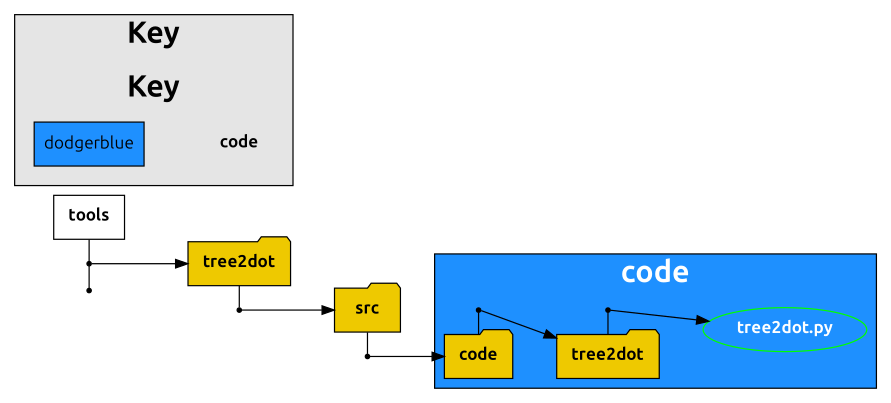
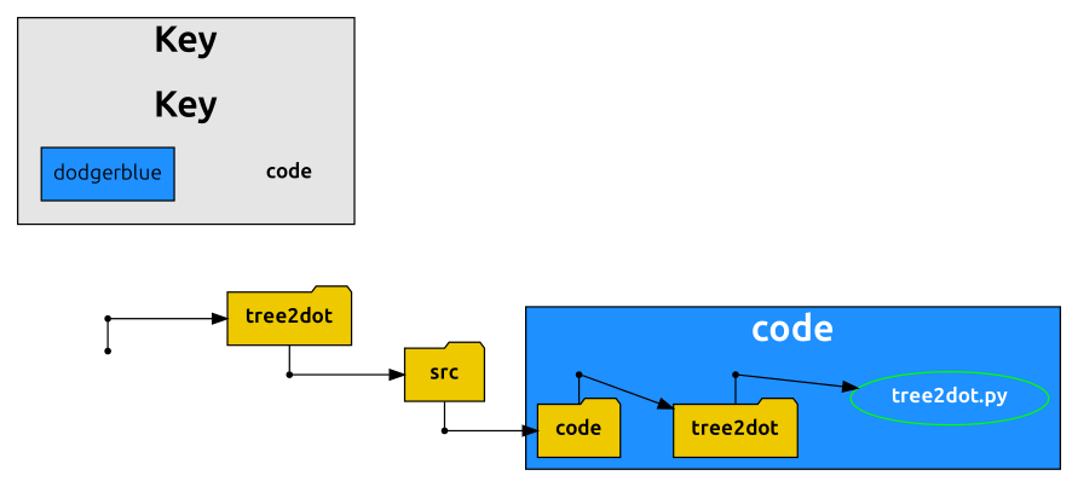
  digraph {
    fontname=Ubuntu
    rankdir=LR
    node [fontname=Ubuntu shape=point]
    edge [arrowhead=none fontname=Ubuntu]
-   n1 [label=< <b>tools</b> > shape=box]
    gv_d_8273e4edcbdbad61e4cb88a2d70d824d
    gv_f_7f1d75c1c71bb3662229f57f9043ec19
    n4 [fillcolor=gold2 label=< <b>tree2dot</b> > shape=folder style=filled]
    gv_d_0b8510be0d183ffe269d67e8591850d6
    n6 [fillcolor=gold2 label=< <b>src</b> > shape=folder style=filled]
    gv_d_810f73e4b7579a5d6072b04766c29014
    dodgerblue [fillcolor=dodgerblue shape=box style=filled width=0.5]
    n9 [label=< <b>code</b> > shape=none]
    n10 [fillcolor=gold2 label=< <b>code</b> > shape=folder style=filled]
    gv_d_4b246943ed475e1a835da37420a92f12
    n12 [fillcolor=gold2 label=< <b>tree2dot</b> > shape=folder style=filled]
    gv_f_584bd4bc6d301efa1b2e08400f47a374
    n14 [color=green fontcolor=white label=< <b>tree2dot.py</b> > shape=ellipse]
    subgraph sub_1 {
      rank=same
-     n1
      gv_d_8273e4edcbdbad61e4cb88a2d70d824d
      gv_f_7f1d75c1c71bb3662229f57f9043ec19
    }
    subgraph sub_2 {
      rank=same
      n4
      gv_d_0b8510be0d183ffe269d67e8591850d6
    }
    subgraph sub_3 {
      rank=same
      n6
      gv_d_810f73e4b7579a5d6072b04766c29014
    }
    subgraph cluster_4 {
      fillcolor=gray90
      fontcolor=black
      label=< <b><font point-size="25">Key</font></b> >
      style=filled
      subgraph cluster_5 {
        color=invis
        fillcolor=gray90
        fontcolor=black
        label=< <b><font point-size="25">Key</font></b> >
        style=filled
        dodgerblue
        n9
      }
    }
    subgraph cluster_6 {
      fillcolor=dodgerblue
      fontcolor=white
      label=< <b><font point-size="25">code</font></b> >
      style=filled
      n14
      subgraph sub_7 {
        fillcolor=dodgerblue
        fontcolor=white
        label=< <b><font point-size="25">code</font></b> >
        rank=same
        style=filled
        n10
        gv_d_4b246943ed475e1a835da37420a92f12
      }
      subgraph sub_8 {
        fillcolor=dodgerblue
        fontcolor=white
        label=< <b><font point-size="25">code</font></b> >
        rank=same
        style=filled
        n12
        gv_f_584bd4bc6d301efa1b2e08400f47a374
      }
    }
-   n1 -> gv_d_8273e4edcbdbad61e4cb88a2d70d824d
    gv_d_8273e4edcbdbad61e4cb88a2d70d824d -> gv_f_7f1d75c1c71bb3662229f57f9043ec19
    gv_d_8273e4edcbdbad61e4cb88a2d70d824d -> n4 [arrowhead=""]
    n4 -> gv_d_0b8510be0d183ffe269d67e8591850d6
    gv_d_0b8510be0d183ffe269d67e8591850d6 -> n6 [arrowhead=""]
    n6 -> gv_d_810f73e4b7579a5d6072b04766c29014
    gv_d_810f73e4b7579a5d6072b04766c29014 -> n10 [arrowhead=""]
    dodgerblue -> n9 [color=invis]
    n10 -> gv_d_4b246943ed475e1a835da37420a92f12
    gv_d_4b246943ed475e1a835da37420a92f12 -> n12 [arrowhead=""]
    n12 -> gv_f_584bd4bc6d301efa1b2e08400f47a374
    gv_f_584bd4bc6d301efa1b2e08400f47a374 -> n14 [arrowhead=""]
  }
